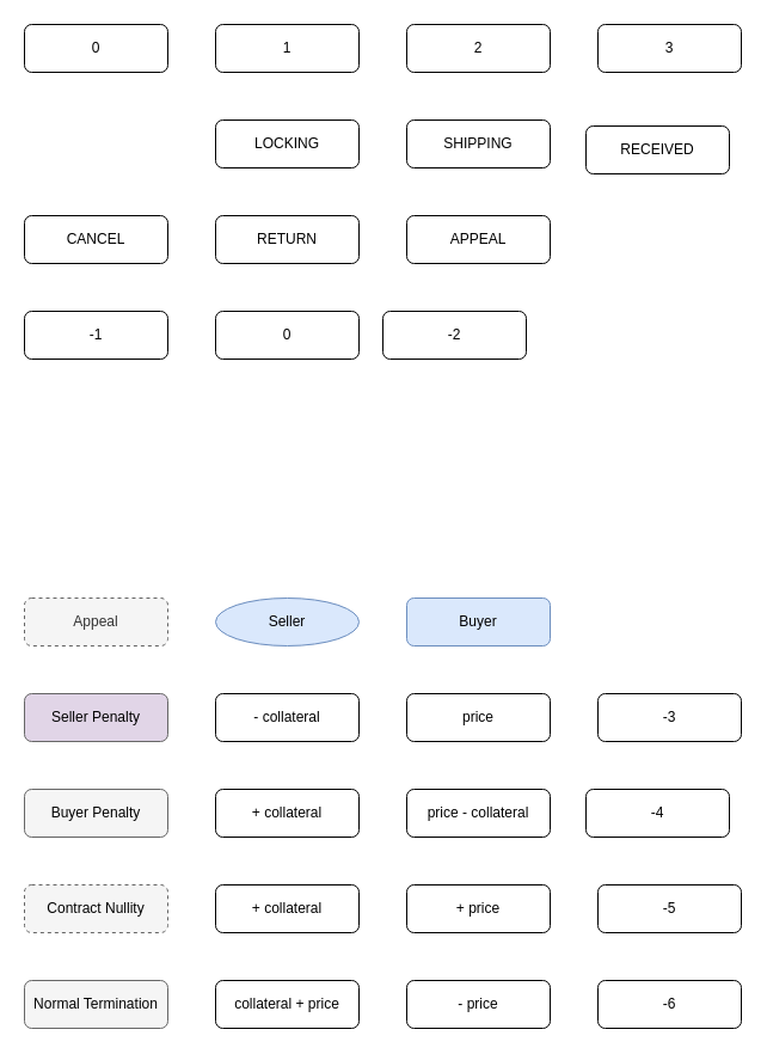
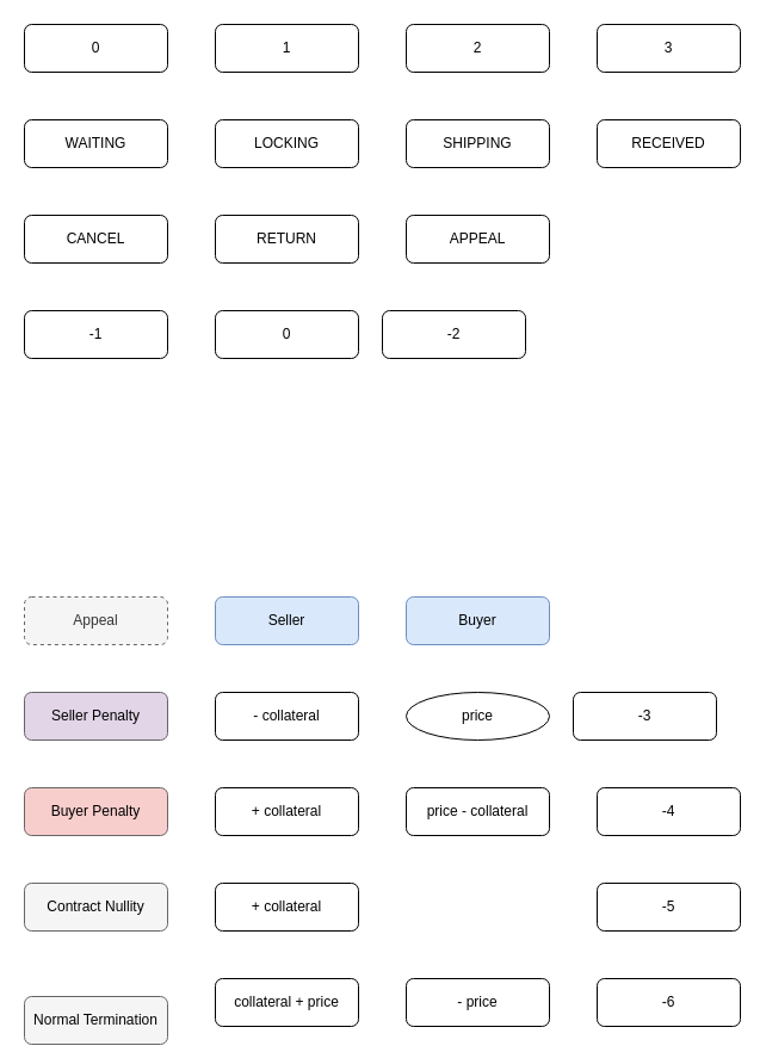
  <mxCell id="0" />
  <mxCell id="1" parent="0" />
+ <mxCell id="2" value="WAITING" style="rounded=1;whiteSpace=wrap;html=1;" parent="1" vertex="1"><mxGeometry x="20" y="100" width="120" height="40" as="geometry" /></mxCell>
  <mxCell id="3" value="LOCKING" style="rounded=1;whiteSpace=wrap;html=1;" parent="1" vertex="1"><mxGeometry x="180" y="100" width="120" height="40" as="geometry" /></mxCell>
  <mxCell id="4" value="SHIPPING" style="rounded=1;whiteSpace=wrap;html=1;" parent="1" vertex="1"><mxGeometry x="340" y="100" width="120" height="40" as="geometry" /></mxCell>
- <mxCell id="5" value="RECEIVED" style="rounded=1;whiteSpace=wrap;html=1;" parent="1" vertex="1"><mxGeometry x="490" y="105" width="120" height="40" as="geometry" /></mxCell>
+ <mxCell id="5" value="RECEIVED" style="rounded=1;whiteSpace=wrap;html=1;" parent="1" vertex="1"><mxGeometry x="500" y="100" width="120" height="40" as="geometry" /></mxCell>
  <mxCell id="6" value="CANCEL" style="rounded=1;whiteSpace=wrap;html=1;" parent="1" vertex="1"><mxGeometry x="20" y="180" width="120" height="40" as="geometry" /></mxCell>
  <mxCell id="7" value="RETURN" style="rounded=1;whiteSpace=wrap;html=1;" parent="1" vertex="1"><mxGeometry x="180" y="180" width="120" height="40" as="geometry" /></mxCell>
  <mxCell id="8" value="APPEAL" style="rounded=1;whiteSpace=wrap;html=1;" parent="1" vertex="1"><mxGeometry x="340" y="180" width="120" height="40" as="geometry" /></mxCell>
  <mxCell id="9" value="0" style="rounded=1;whiteSpace=wrap;html=1;" parent="1" vertex="1"><mxGeometry x="20" y="20" width="120" height="40" as="geometry" /></mxCell>
  <mxCell id="10" value="1" style="rounded=1;whiteSpace=wrap;html=1;" parent="1" vertex="1"><mxGeometry x="180" y="20" width="120" height="40" as="geometry" /></mxCell>
  <mxCell id="11" value="2" style="rounded=1;whiteSpace=wrap;html=1;" parent="1" vertex="1"><mxGeometry x="340" y="20" width="120" height="40" as="geometry" /></mxCell>
  <mxCell id="12" value="3" style="rounded=1;whiteSpace=wrap;html=1;" parent="1" vertex="1"><mxGeometry x="500" y="20" width="120" height="40" as="geometry" /></mxCell>
  <mxCell id="13" value="-1" style="rounded=1;whiteSpace=wrap;html=1;" parent="1" vertex="1"><mxGeometry x="20" y="260" width="120" height="40" as="geometry" /></mxCell>
  <mxCell id="14" value="0" style="rounded=1;whiteSpace=wrap;html=1;" parent="1" vertex="1"><mxGeometry x="180" y="260" width="120" height="40" as="geometry" /></mxCell>
  <mxCell id="15" value="-2" style="rounded=1;whiteSpace=wrap;html=1;" parent="1" vertex="1"><mxGeometry x="320" y="260" width="120" height="40" as="geometry" /></mxCell>
  <mxCell id="16" value="Appeal" style="rounded=1;whiteSpace=wrap;html=1;fillColor=#f5f5f5;fontColor=#333333;strokeColor=#666666;dashed=1;" vertex="1" parent="1"><mxGeometry x="20" y="500" width="120" height="40" as="geometry" /></mxCell>
  <mxCell id="17" value="- collateral" style="rounded=1;whiteSpace=wrap;html=1;" vertex="1" parent="1"><mxGeometry x="180" y="580" width="120" height="40" as="geometry" /></mxCell>
  <mxCell id="18" value="&lt;span style=&quot;color: rgb(0, 0, 0);&quot;&gt;Seller Penalty&lt;/span&gt;" style="rounded=1;whiteSpace=wrap;html=1;fillColor=#e1d5e7;fontColor=#333333;strokeColor=#666666;" vertex="1" parent="1"><mxGeometry x="20" y="580" width="120" height="40" as="geometry" /></mxCell>
- <mxCell id="19" value="Seller" style="ellipse;whiteSpace=wrap;html=1;fillColor=#dae8fc;strokeColor=#6c8ebf;" vertex="1" parent="1"><mxGeometry x="180" y="500" width="120" height="40" as="geometry" /></mxCell>
+ <mxCell id="19" value="Seller" style="rounded=1;whiteSpace=wrap;html=1;fillColor=#dae8fc;strokeColor=#6c8ebf;" vertex="1" parent="1"><mxGeometry x="180" y="500" width="120" height="40" as="geometry" /></mxCell>
  <mxCell id="20" value="Buyer" style="rounded=1;whiteSpace=wrap;html=1;fillColor=#dae8fc;strokeColor=#6c8ebf;" vertex="1" parent="1"><mxGeometry x="340" y="500" width="120" height="40" as="geometry" /></mxCell>
- <mxCell id="21" value="price" style="rounded=1;whiteSpace=wrap;html=1;" vertex="1" parent="1"><mxGeometry x="340" y="580" width="120" height="40" as="geometry" /></mxCell>
- <mxCell id="22" value="&lt;font color=&quot;#000000&quot;&gt;Contract Nullity&lt;/font&gt;" style="rounded=1;whiteSpace=wrap;html=1;fillColor=#f5f5f5;fontColor=#333333;strokeColor=#666666;dashed=1;" vertex="1" parent="1"><mxGeometry x="20" y="740" width="120" height="40" as="geometry" /></mxCell>
+ <mxCell id="21" value="price" style="ellipse;whiteSpace=wrap;html=1;" vertex="1" parent="1"><mxGeometry x="340" y="580" width="120" height="40" as="geometry" /></mxCell>
+ <mxCell id="22" value="&lt;font color=&quot;#000000&quot;&gt;Contract Nullity&lt;/font&gt;" style="rounded=1;whiteSpace=wrap;html=1;fillColor=#f5f5f5;fontColor=#333333;strokeColor=#666666;" vertex="1" parent="1"><mxGeometry x="20" y="740" width="120" height="40" as="geometry" /></mxCell>
  <mxCell id="23" value="+ collateral" style="rounded=1;whiteSpace=wrap;html=1;" vertex="1" parent="1"><mxGeometry x="180" y="740" width="120" height="40" as="geometry" /></mxCell>
- <mxCell id="24" value="+ price" style="rounded=1;whiteSpace=wrap;html=1;" vertex="1" parent="1"><mxGeometry x="340" y="740" width="120" height="40" as="geometry" /></mxCell>
- <mxCell id="25" value="&lt;font color=&quot;#000000&quot;&gt;Normal Termination&lt;/font&gt;" style="rounded=1;whiteSpace=wrap;html=1;fillColor=#f5f5f5;fontColor=#333333;strokeColor=#666666;" vertex="1" parent="1"><mxGeometry x="20" y="820" width="120" height="40" as="geometry" /></mxCell>
+ <mxCell id="25" value="&lt;font color=&quot;#000000&quot;&gt;Normal Termination&lt;/font&gt;" style="rounded=1;whiteSpace=wrap;html=1;fillColor=#f5f5f5;fontColor=#333333;strokeColor=#666666;" vertex="1" parent="1"><mxGeometry x="20" y="835" width="120" height="40" as="geometry" /></mxCell>
  <mxCell id="26" value="collateral + price" style="rounded=1;whiteSpace=wrap;html=1;" vertex="1" parent="1"><mxGeometry x="180" y="820" width="120" height="40" as="geometry" /></mxCell>
  <mxCell id="27" value="- price" style="rounded=1;whiteSpace=wrap;html=1;" vertex="1" parent="1"><mxGeometry x="340" y="820" width="120" height="40" as="geometry" /></mxCell>
- <mxCell id="28" value="&lt;span style=&quot;color: rgb(0, 0, 0);&quot;&gt;Buyer Penalty&lt;/span&gt;" style="rounded=1;whiteSpace=wrap;html=1;fillColor=#f5f5f5;fontColor=#333333;strokeColor=#666666;" vertex="1" parent="1"><mxGeometry x="20" y="660" width="120" height="40" as="geometry" /></mxCell>
+ <mxCell id="28" value="&lt;span style=&quot;color: rgb(0, 0, 0);&quot;&gt;Buyer Penalty&lt;/span&gt;" style="rounded=1;whiteSpace=wrap;html=1;fillColor=#f8cecc;fontColor=#333333;strokeColor=#666666;" vertex="1" parent="1"><mxGeometry x="20" y="660" width="120" height="40" as="geometry" /></mxCell>
  <mxCell id="29" value="+ collateral" style="rounded=1;whiteSpace=wrap;html=1;" vertex="1" parent="1"><mxGeometry x="180" y="660" width="120" height="40" as="geometry" /></mxCell>
  <mxCell id="30" value="price - collateral" style="rounded=1;whiteSpace=wrap;html=1;" vertex="1" parent="1"><mxGeometry x="340" y="660" width="120" height="40" as="geometry" /></mxCell>
- <mxCell id="31" value="-3" style="rounded=1;whiteSpace=wrap;html=1;" vertex="1" parent="1"><mxGeometry x="500" y="580" width="120" height="40" as="geometry" /></mxCell>
- <mxCell id="32" value="-4" style="rounded=1;whiteSpace=wrap;html=1;" vertex="1" parent="1"><mxGeometry x="490" y="660" width="120" height="40" as="geometry" /></mxCell>
+ <mxCell id="31" value="-3" style="rounded=1;whiteSpace=wrap;html=1;" vertex="1" parent="1"><mxGeometry x="480" y="580" width="120" height="40" as="geometry" /></mxCell>
+ <mxCell id="32" value="-4" style="rounded=1;whiteSpace=wrap;html=1;" vertex="1" parent="1"><mxGeometry x="500" y="660" width="120" height="40" as="geometry" /></mxCell>
  <mxCell id="33" value="-5" style="rounded=1;whiteSpace=wrap;html=1;" vertex="1" parent="1"><mxGeometry x="500" y="740" width="120" height="40" as="geometry" /></mxCell>
  <mxCell id="34" value="-6" style="rounded=1;whiteSpace=wrap;html=1;" vertex="1" parent="1"><mxGeometry x="500" y="820" width="120" height="40" as="geometry" /></mxCell>
